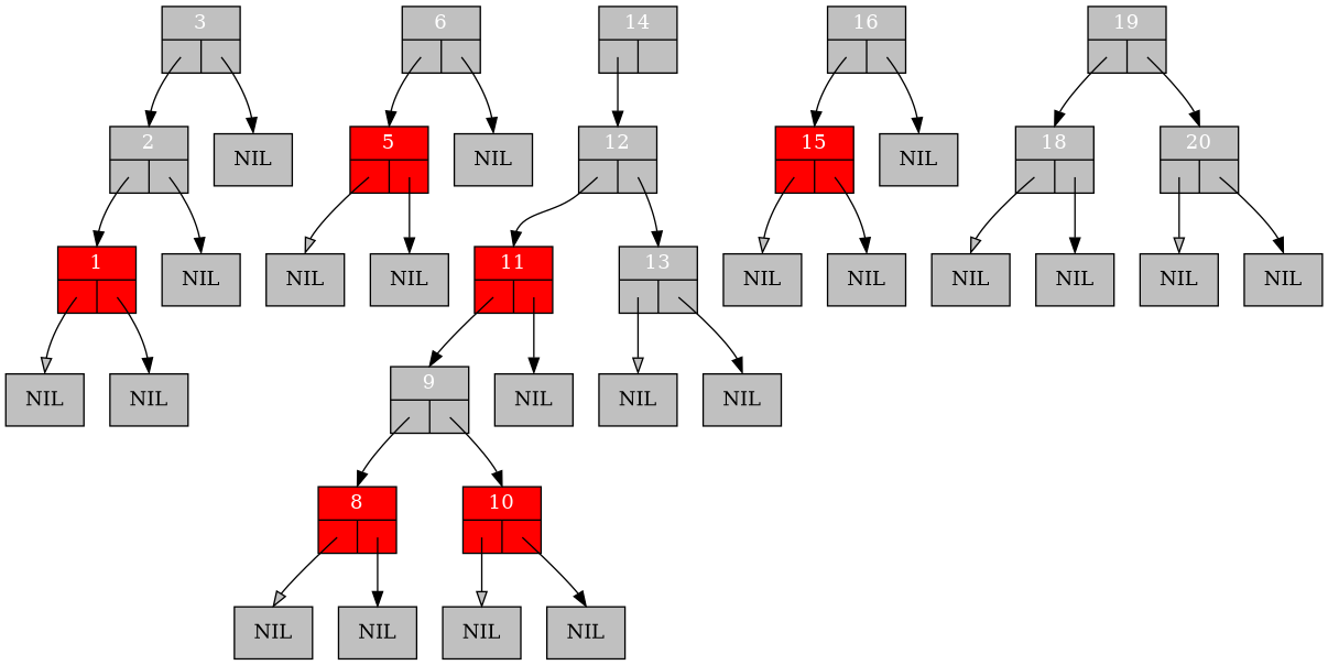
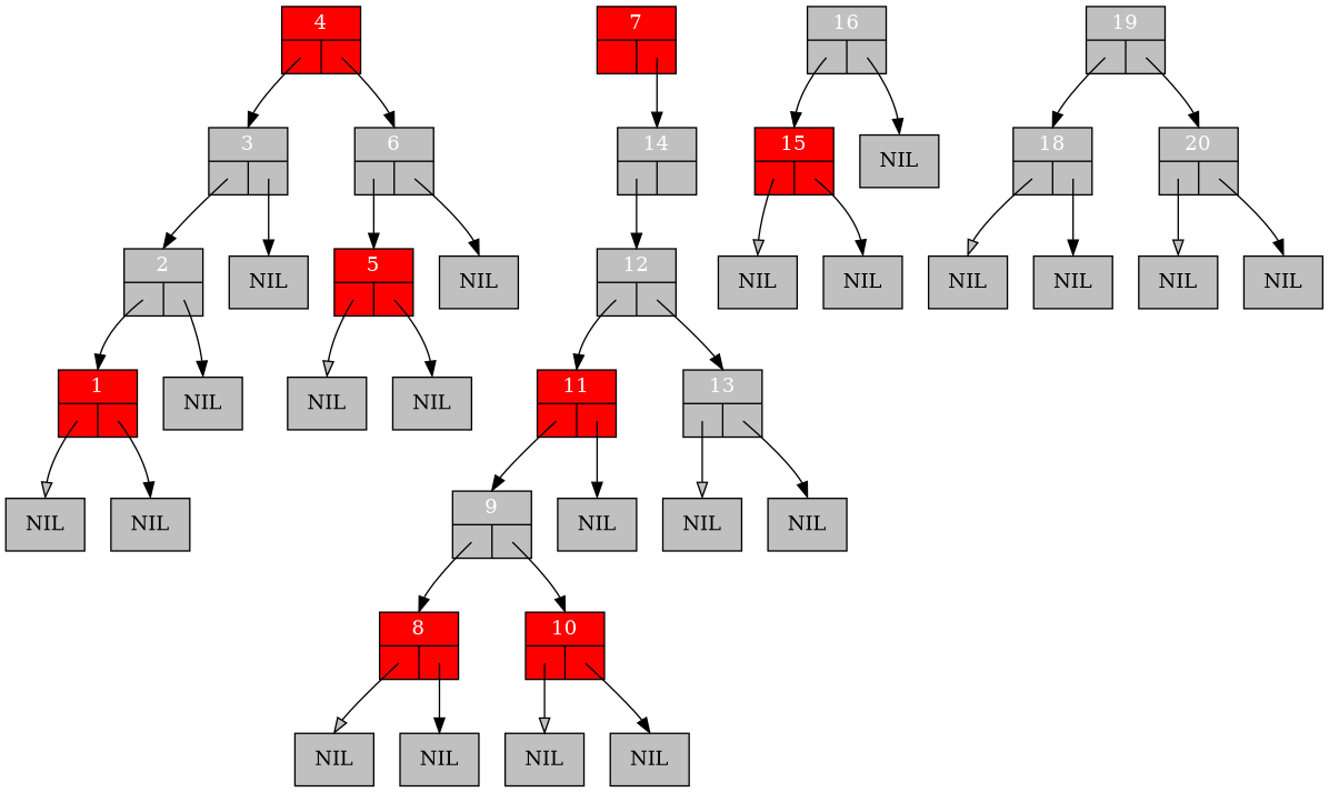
  digraph {
    ranksep=0.5
    node [fillcolor=grey shape=record style=filled]
    edge [headclip=false headport=n tailclip=false tailport="left:c"]
    n1 [fillcolor=red fontcolor=white label="{1|{<left>|<right>}}"]
    n2 [label=NIL]
    n3 [label=NIL]
    n4 [fontcolor=white label="{2|{<left>|<right>}}"]
    n5 [label=NIL]
    n6 [fontcolor=white label="{3|{<left>|<right>}}"]
    n7 [label=NIL]
+   n8 [fillcolor=red fontcolor=white label="{4|{<left>|<right>}}"]
    n9 [fontcolor=white label="{6|{<left>|<right>}}"]
    n10 [fillcolor=red fontcolor=white label="{5|{<left>|<right>}}"]
    n11 [label=NIL]
    n12 [label=NIL]
    n13 [label=NIL]
+   n14 [fillcolor=red fontcolor=white label="{7|{<left>|<right>}}"]
    n15 [fontcolor=white label="{14|{<left>|<right>}}"]
    n16 [fontcolor=white label="{12|{<left>|<right>}}"]
    n17 [fillcolor=red fontcolor=white label="{11|{<left>|<right>}}"]
    n18 [fontcolor=white label="{13|{<left>|<right>}}"]
    n19 [fillcolor=red fontcolor=white label="{8|{<left>|<right>}}"]
    n20 [label=NIL]
    n21 [label=NIL]
    n22 [fontcolor=white label="{9|{<left>|<right>}}"]
    n23 [fillcolor=red fontcolor=white label="{10|{<left>|<right>}}"]
    n24 [label=NIL]
    n25 [label=NIL]
    n26 [label=NIL]
    n27 [label=NIL]
    n28 [label=NIL]
    n29 [fontcolor=white label="{16|{<left>|<right>}}"]
    n30 [fillcolor=red fontcolor=white label="{15|{<left>|<right>}}"]
    n31 [label=NIL]
    n32 [fontcolor=white label="{19|{<left>|<right>}}"]
    n33 [fontcolor=white label="{18|{<left>|<right>}}"]
    n34 [fontcolor=white label="{20|{<left>|<right>}}"]
    n35 [label=NIL]
    n36 [label=NIL]
    n37 [label=NIL]
    n38 [label=NIL]
    n39 [label=NIL]
    n40 [label=NIL]
    n1 -> n2 [fillcolor=grey]
    n1 -> n3 [tailport="right:c"]
    n4 -> n1
    n4 -> n5 [tailport="right:c"]
    n6 -> n4
    n6 -> n7 [tailport="right:c"]
+   n8 -> n6
+   n8 -> n9 [tailport="right:c"]
    n9 -> n10
    n9 -> n11 [tailport="right:c"]
    n10 -> n12 [fillcolor=grey]
    n10 -> n13 [tailport="right:c"]
+   n14 -> n15 [tailport="right:c"]
    n15 -> n16
    n16 -> n17
    n16 -> n18 [tailport="right:c"]
    n17 -> n22
    n17 -> n26 [tailport="right:c"]
    n18 -> n27 [fillcolor=grey]
    n18 -> n28 [tailport="right:c"]
    n19 -> n20 [fillcolor=grey]
    n19 -> n21 [tailport="right:c"]
    n22 -> n19
    n22 -> n23 [tailport="right:c"]
    n23 -> n24 [fillcolor=grey]
    n23 -> n25 [tailport="right:c"]
    n29 -> n30
    n29 -> n31 [tailport="right:c"]
    n30 -> n35 [fillcolor=grey]
    n30 -> n36 [tailport="right:c"]
    n32 -> n33
    n32 -> n34 [tailport="right:c"]
    n33 -> n37 [fillcolor=grey]
    n33 -> n38 [tailport="right:c"]
    n34 -> n39 [fillcolor=grey]
    n34 -> n40 [tailport="right:c"]
  }
